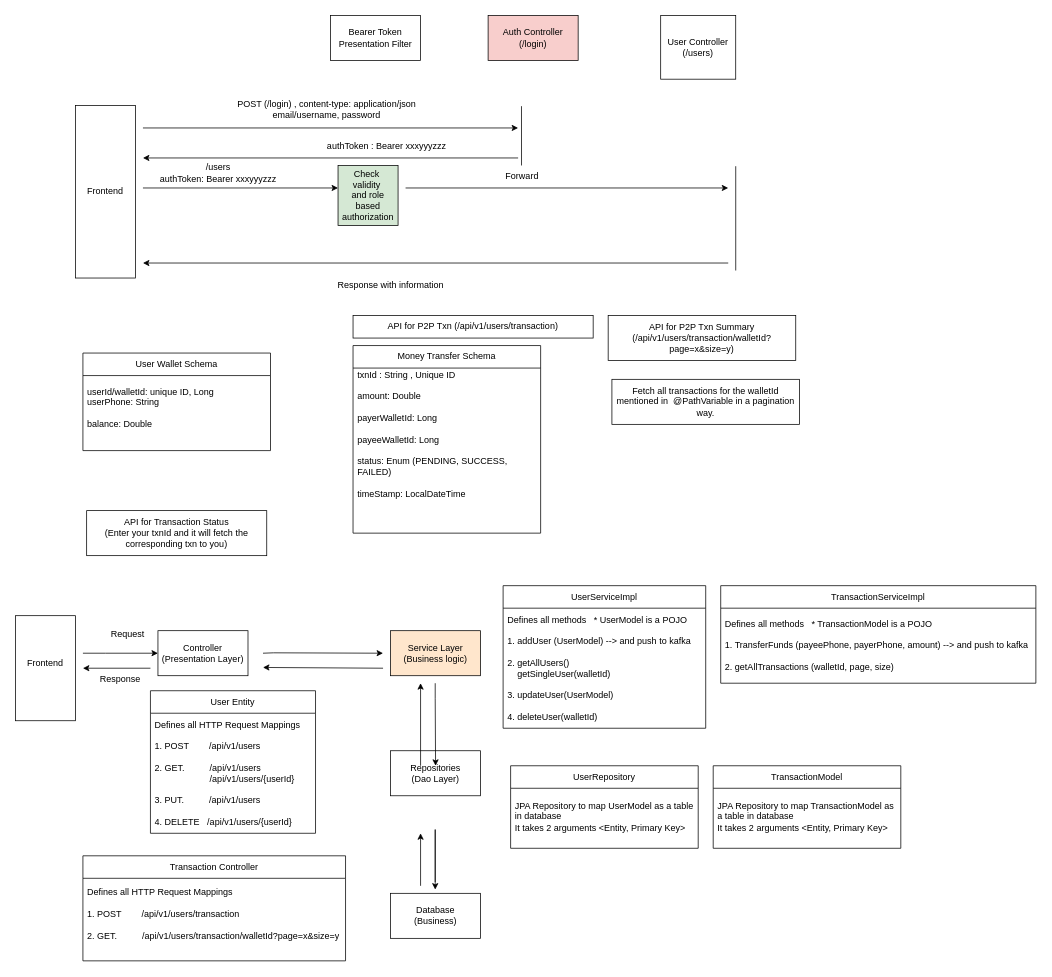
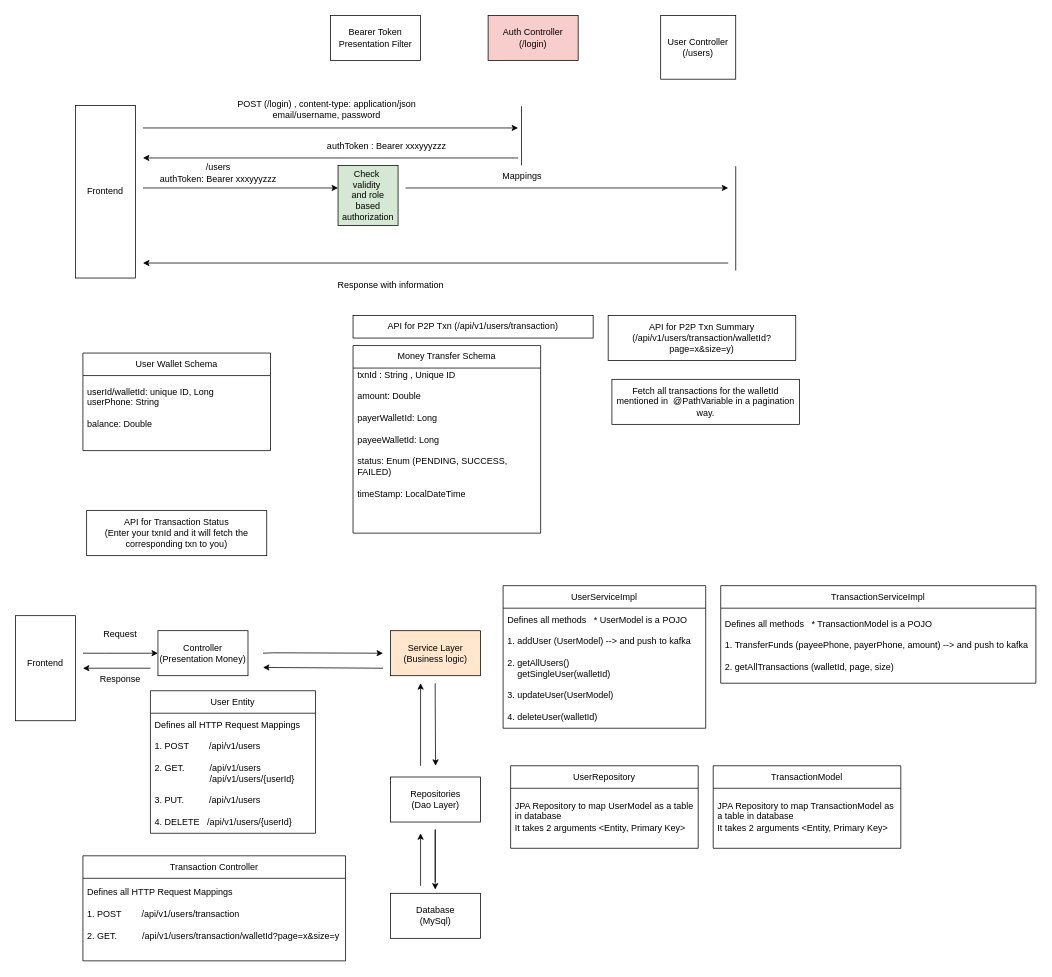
  <mxCell id="0" />
  <mxCell id="1" parent="0" />
  <mxCell id="2" value="User Wallet Schema" style="swimlane;fontStyle=0;childLayout=stackLayout;horizontal=1;startSize=30;horizontalStack=0;resizeParent=1;resizeParentMax=0;resizeLast=0;collapsible=1;marginBottom=0;whiteSpace=wrap;html=1;" vertex="1" parent="1"><mxGeometry x="110" y="470" width="250" height="130" as="geometry" /></mxCell>
  <mxCell id="3" value="userId/walletId: unique ID, Long&lt;div&gt;&lt;div&gt;userPhone: String&lt;/div&gt;&lt;div&gt;&lt;br&gt;&lt;/div&gt;&lt;div&gt;balance: Double&lt;/div&gt;&lt;div&gt;&lt;br&gt;&lt;/div&gt;&lt;/div&gt;" style="text;strokeColor=none;fillColor=none;align=left;verticalAlign=middle;spacingLeft=4;spacingRight=4;overflow=hidden;points=[[0,0.5],[1,0.5]];portConstraint=eastwest;rotatable=0;whiteSpace=wrap;html=1;" vertex="1" parent="2"><mxGeometry y="30" width="250" height="100" as="geometry" /></mxCell>
  <mxCell id="4" value="Money Transfer Schema" style="swimlane;fontStyle=0;childLayout=stackLayout;horizontal=1;startSize=30;horizontalStack=0;resizeParent=1;resizeParentMax=0;resizeLast=0;collapsible=1;marginBottom=0;whiteSpace=wrap;html=1;" vertex="1" parent="1"><mxGeometry x="470" y="460" width="250" height="250" as="geometry" /></mxCell>
  <mxCell id="5" value="txnId : String , Unique ID&lt;div&gt;&lt;br&gt;&lt;/div&gt;&lt;div&gt;amount: Double&lt;br&gt;&lt;div&gt;&lt;br&gt;&lt;/div&gt;&lt;div&gt;payerWalletId: Long&lt;/div&gt;&lt;div&gt;&lt;br&gt;&lt;/div&gt;&lt;div&gt;payeeWalletId: Long&lt;/div&gt;&lt;div&gt;&lt;br&gt;&lt;/div&gt;&lt;div&gt;status: Enum (PENDING, SUCCESS, FAILED)&lt;/div&gt;&lt;div&gt;&lt;br&gt;&lt;/div&gt;&lt;div&gt;timeStamp: LocalDateTime&lt;/div&gt;&lt;div&gt;&lt;br&gt;&lt;/div&gt;&lt;div&gt;&lt;br&gt;&lt;/div&gt;&lt;div&gt;&lt;br&gt;&lt;/div&gt;&lt;/div&gt;" style="text;strokeColor=none;fillColor=none;align=left;verticalAlign=middle;spacingLeft=4;spacingRight=4;overflow=hidden;points=[[0,0.5],[1,0.5]];portConstraint=eastwest;rotatable=0;whiteSpace=wrap;html=1;" vertex="1" parent="4"><mxGeometry y="30" width="250" height="220" as="geometry" /></mxCell>
  <mxCell id="6" value="API for P2P Txn (/api/v1/users/transaction)" style="rounded=0;whiteSpace=wrap;html=1;" vertex="1" parent="1"><mxGeometry x="470" y="420" width="320" height="30" as="geometry" /></mxCell>
  <mxCell id="7" value="API for Transaction Status&lt;div&gt;(Enter your txnId and it will fetch the corresponding txn to you)&lt;/div&gt;" style="rounded=0;whiteSpace=wrap;html=1;" vertex="1" parent="1"><mxGeometry x="115" y="680" width="240" height="60" as="geometry" /></mxCell>
  <mxCell id="8" value="Frontend" style="rounded=0;whiteSpace=wrap;html=1;" vertex="1" parent="1"><mxGeometry x="100" y="140" width="80" height="230" as="geometry" /></mxCell>
  <mxCell id="9" value="" style="endArrow=classic;html=1;rounded=0;" edge="1" parent="1"><mxGeometry width="50" height="50" relative="1" as="geometry"><mxPoint x="190" y="170" as="sourcePoint" /><mxPoint x="690" y="170" as="targetPoint" /></mxGeometry></mxCell>
  <mxCell id="10" value="Bearer Token&lt;br&gt;&lt;div&gt;Presentation Filter&lt;/div&gt;" style="rounded=0;whiteSpace=wrap;html=1;" vertex="1" parent="1"><mxGeometry x="440" y="20" width="120" height="60" as="geometry" /></mxCell>
  <mxCell id="11" value="User Controller&lt;div&gt;(/users)&lt;/div&gt;" style="rounded=0;whiteSpace=wrap;html=1;" vertex="1" parent="1"><mxGeometry x="880" y="20" width="100" height="85" as="geometry" /></mxCell>
  <mxCell id="12" value="Auth Controller&lt;div&gt;(/login)&lt;/div&gt;" style="rounded=0;whiteSpace=wrap;html=1;fillColor=#f8cecc;" vertex="1" parent="1"><mxGeometry x="650" y="20" width="120" height="60" as="geometry" /></mxCell>
  <mxCell id="13" value="POST (/login) , content-type: application/json&lt;div&gt;email/username, password&lt;/div&gt;" style="text;html=1;align=center;verticalAlign=middle;whiteSpace=wrap;rounded=0;" vertex="1" parent="1"><mxGeometry x="270" y="130" width="330" height="30" as="geometry" /></mxCell>
  <mxCell id="14" value="" style="endArrow=classic;html=1;rounded=0;" edge="1" parent="1"><mxGeometry width="50" height="50" relative="1" as="geometry"><mxPoint x="690" y="210" as="sourcePoint" /><mxPoint x="190" y="210" as="targetPoint" /></mxGeometry></mxCell>
  <mxCell id="15" value="authToken : Bearer xxxyyyzzz" style="text;html=1;align=center;verticalAlign=middle;whiteSpace=wrap;rounded=0;" vertex="1" parent="1"><mxGeometry x="415" y="180" width="200" height="30" as="geometry" /></mxCell>
  <mxCell id="16" value="" style="endArrow=classic;html=1;rounded=0;" edge="1" parent="1"><mxGeometry width="50" height="50" relative="1" as="geometry"><mxPoint x="190" y="250" as="sourcePoint" /><mxPoint x="450" y="250" as="targetPoint" /></mxGeometry></mxCell>
  <mxCell id="17" value="/users&lt;div&gt;authToken: Bearer xxxyyyzzz&lt;/div&gt;" style="text;html=1;align=center;verticalAlign=middle;resizable=0;points=[];autosize=1;strokeColor=none;fillColor=none;" vertex="1" parent="1"><mxGeometry x="200" y="210" width="180" height="40" as="geometry" /></mxCell>
  <mxCell id="18" value="Check&amp;nbsp;&lt;div&gt;validity&amp;nbsp;&lt;/div&gt;&lt;div&gt;and role based authorization&lt;/div&gt;" style="rounded=0;whiteSpace=wrap;html=1;fillColor=#d5e8d4;" vertex="1" parent="1"><mxGeometry x="450" y="220" width="80" height="80" as="geometry" /></mxCell>
  <mxCell id="19" value="" style="endArrow=classic;html=1;rounded=0;" edge="1" parent="1"><mxGeometry width="50" height="50" relative="1" as="geometry"><mxPoint x="540" y="250" as="sourcePoint" /><mxPoint x="970" y="250" as="targetPoint" /></mxGeometry></mxCell>
- <mxCell id="20" value="Forward" style="text;html=1;align=center;verticalAlign=middle;resizable=0;points=[];autosize=1;strokeColor=none;fillColor=none;" vertex="1" parent="1"><mxGeometry x="660" y="220" width="70" height="30" as="geometry" /></mxCell>
+ <mxCell id="20" value="Mappings" style="text;html=1;align=center;verticalAlign=middle;resizable=0;points=[];autosize=1;strokeColor=none;fillColor=none;" vertex="1" parent="1"><mxGeometry x="660" y="220" width="70" height="30" as="geometry" /></mxCell>
  <mxCell id="21" value="" style="endArrow=classic;html=1;rounded=0;" edge="1" parent="1"><mxGeometry width="50" height="50" relative="1" as="geometry"><mxPoint x="970" y="350" as="sourcePoint" /><mxPoint x="190" y="350" as="targetPoint" /></mxGeometry></mxCell>
  <mxCell id="22" value="Response with information" style="text;html=1;align=center;verticalAlign=middle;resizable=0;points=[];autosize=1;strokeColor=none;fillColor=none;" vertex="1" parent="1"><mxGeometry x="440" y="365" width="160" height="30" as="geometry" /></mxCell>
  <mxCell id="23" value="" style="endArrow=none;html=1;rounded=0;exitX=0.429;exitY=-0.033;exitDx=0;exitDy=0;exitPerimeter=0;" edge="1" parent="1"><mxGeometry width="50" height="50" relative="1" as="geometry"><mxPoint x="694.53" y="220" as="sourcePoint" /><mxPoint x="694.5" y="140.99" as="targetPoint" /></mxGeometry></mxCell>
  <mxCell id="24" value="" style="endArrow=none;html=1;rounded=0;" edge="1" parent="1"><mxGeometry width="50" height="50" relative="1" as="geometry"><mxPoint x="980" y="360" as="sourcePoint" /><mxPoint x="980" y="220.99" as="targetPoint" /></mxGeometry></mxCell>
  <mxCell id="25" value="API for P2P Txn Summary (/api/v1/users/transaction/walletId?page=x&amp;amp;size=y)" style="rounded=0;whiteSpace=wrap;html=1;" vertex="1" parent="1"><mxGeometry y="420" width="250" height="60" as="geometry" x="810" /></mxCell>
  <mxCell id="26" value="Fetch all transactions for the walletId mentioned in&amp;nbsp; @PathVariable in a pagination way." style="rounded=0;whiteSpace=wrap;html=1;" vertex="1" parent="1"><mxGeometry x="815" y="505" width="250" height="60" as="geometry" /></mxCell>
  <mxCell id="27" value="Frontend&lt;div&gt;&lt;br&gt;&lt;/div&gt;" style="rounded=0;whiteSpace=wrap;html=1;" vertex="1" parent="1"><mxGeometry x="20" y="820" width="80" height="140" as="geometry" /></mxCell>
  <mxCell id="28" value="" style="endArrow=classic;html=1;rounded=0;" edge="1" parent="1"><mxGeometry width="50" height="50" relative="1" as="geometry"><mxPoint x="110" y="870" as="sourcePoint" /><mxPoint x="210" y="870" as="targetPoint" /><Array as="points"><mxPoint x="140" y="870" /></Array></mxGeometry></mxCell>
- <mxCell id="29" value="Controller&lt;div&gt;(Presentation Layer)&lt;/div&gt;" style="rounded=0;whiteSpace=wrap;html=1;" vertex="1" parent="1"><mxGeometry x="210" y="840" width="120" height="60" as="geometry" /></mxCell>
+ <mxCell id="29" value="Controller&lt;div&gt;(Presentation Money)&lt;/div&gt;" style="rounded=0;whiteSpace=wrap;html=1;" vertex="1" parent="1"><mxGeometry x="210" y="840" width="120" height="60" as="geometry" /></mxCell>
  <mxCell id="30" value="Service Layer&lt;div&gt;(Business logic)&lt;/div&gt;" style="rounded=0;whiteSpace=wrap;html=1;fillColor=#ffe6cc;" vertex="1" parent="1"><mxGeometry x="520" y="840" width="120" height="60" as="geometry" /></mxCell>
  <mxCell id="31" value="" style="endArrow=classic;html=1;rounded=0;" edge="1" parent="1"><mxGeometry width="50" height="50" relative="1" as="geometry"><mxPoint x="350" y="870" as="sourcePoint" /><mxPoint x="510" y="870" as="targetPoint" /><Array as="points"><mxPoint x="364" y="869.5" /></Array></mxGeometry></mxCell>
- <mxCell id="32" value="Repositories&lt;div&gt;(Dao Layer)&lt;/div&gt;" style="rounded=0;whiteSpace=wrap;html=1;" vertex="1" parent="1"><mxGeometry x="520" y="1000" width="120" height="60" as="geometry" /></mxCell>
+ <mxCell id="32" value="Repositories&lt;div&gt;(Dao Layer)&lt;/div&gt;" style="rounded=0;whiteSpace=wrap;html=1;" vertex="1" parent="1"><mxGeometry x="520" y="1035" width="120" height="60" as="geometry" /></mxCell>
  <mxCell id="33" value="" style="endArrow=classic;html=1;rounded=0;" edge="1" parent="1"><mxGeometry width="50" height="50" relative="1" as="geometry"><mxPoint x="579.5" y="910" as="sourcePoint" /><mxPoint x="580" y="1020" as="targetPoint" /><Array as="points"><mxPoint x="579.5" y="930" /></Array></mxGeometry></mxCell>
  <mxCell id="34" value="" style="endArrow=classic;html=1;rounded=0;" edge="1" parent="1"><mxGeometry width="50" height="50" relative="1" as="geometry"><mxPoint x="579.5" y="1175" as="sourcePoint" /><mxPoint x="579.5" y="1185" as="targetPoint" /><Array as="points"><mxPoint x="579.5" y="1105" /></Array></mxGeometry></mxCell>
  <mxCell id="35" value="User Entity" style="swimlane;fontStyle=0;childLayout=stackLayout;horizontal=1;startSize=30;horizontalStack=0;resizeParent=1;resizeParentMax=0;resizeLast=0;collapsible=1;marginBottom=0;whiteSpace=wrap;html=1;" vertex="1" parent="1"><mxGeometry x="200" y="920" width="220" height="190" as="geometry" /></mxCell>
  <mxCell id="36" value="Defines all HTTP Request Mappings&lt;div&gt;&lt;br&gt;&lt;div&gt;1. POST&amp;nbsp; &amp;nbsp; &amp;nbsp; &amp;nbsp; /api/v1/users&lt;/div&gt;&lt;div&gt;&lt;br&gt;&lt;/div&gt;&lt;div&gt;2. GET.&amp;nbsp; &amp;nbsp; &amp;nbsp; &amp;nbsp; &amp;nbsp; /api/v1/users&lt;/div&gt;&lt;div&gt;&amp;nbsp; &amp;nbsp; &amp;nbsp; &amp;nbsp; &amp;nbsp; &amp;nbsp; &amp;nbsp; &amp;nbsp; &amp;nbsp; &amp;nbsp; &amp;nbsp; /api/v1/users/{userId}&lt;/div&gt;&lt;div&gt;&lt;br&gt;&lt;/div&gt;&lt;div&gt;3. PUT.&amp;nbsp; &amp;nbsp; &amp;nbsp; &amp;nbsp; &amp;nbsp; /api/v1/users&lt;/div&gt;&lt;div&gt;&lt;br&gt;&lt;/div&gt;&lt;div&gt;4. DELETE&amp;nbsp; &amp;nbsp;/api/v1/users/{userId}&lt;/div&gt;&lt;/div&gt;" style="text;strokeColor=none;fillColor=none;align=left;verticalAlign=middle;spacingLeft=4;spacingRight=4;overflow=hidden;points=[[0,0.5],[1,0.5]];portConstraint=eastwest;rotatable=0;whiteSpace=wrap;html=1;" vertex="1" parent="35"><mxGeometry y="30" width="220" height="160" as="geometry" /></mxCell>
  <mxCell id="37" value="UserServiceImpl" style="swimlane;fontStyle=0;childLayout=stackLayout;horizontal=1;startSize=30;horizontalStack=0;resizeParent=1;resizeParentMax=0;resizeLast=0;collapsible=1;marginBottom=0;whiteSpace=wrap;html=1;" vertex="1" parent="1"><mxGeometry x="670" y="780" width="270" height="190" as="geometry" /></mxCell>
  <mxCell id="38" value="Defines all methods&amp;nbsp; &amp;nbsp;&lt;span style=&quot;background-color: transparent; color: light-dark(rgb(0, 0, 0), rgb(255, 255, 255));&quot;&gt;* UserModel is a POJO&lt;/span&gt;&lt;div&gt;&lt;br&gt;&lt;div&gt;1. addUser (UserModel) --&amp;gt; and push to kafka&amp;nbsp; &amp;nbsp; &amp;nbsp; &amp;nbsp;&lt;/div&gt;&lt;div&gt;2. getAllUsers()&amp;nbsp; &amp;nbsp; &amp;nbsp; &amp;nbsp; &amp;nbsp;&amp;nbsp;&lt;/div&gt;&lt;div&gt;&amp;nbsp; &amp;nbsp; getSingleUser(walletId)&lt;/div&gt;&lt;div&gt;&lt;br&gt;&lt;/div&gt;&lt;div&gt;3. updateUser(UserModel)&amp;nbsp; &amp;nbsp; &amp;nbsp; &amp;nbsp; &amp;nbsp;&amp;nbsp;&lt;/div&gt;&lt;div&gt;&lt;br&gt;&lt;/div&gt;&lt;div&gt;4. deleteUser(walletId)&amp;nbsp;&lt;/div&gt;&lt;/div&gt;" style="text;strokeColor=none;fillColor=none;align=left;verticalAlign=middle;spacingLeft=4;spacingRight=4;overflow=hidden;points=[[0,0.5],[1,0.5]];portConstraint=eastwest;rotatable=0;whiteSpace=wrap;html=1;" vertex="1" parent="37"><mxGeometry y="30" width="270" height="160" as="geometry" /></mxCell>
  <mxCell id="39" value="UserRepository" style="swimlane;fontStyle=0;childLayout=stackLayout;horizontal=1;startSize=30;horizontalStack=0;resizeParent=1;resizeParentMax=0;resizeLast=0;collapsible=1;marginBottom=0;whiteSpace=wrap;html=1;" vertex="1" parent="1"><mxGeometry x="680" y="1020" width="250" height="110" as="geometry" /></mxCell>
  <mxCell id="40" value="&lt;div&gt;&lt;br&gt;&lt;/div&gt;&lt;div&gt;JPA Repository to map UserModel as a table in database&lt;/div&gt;&lt;div&gt;It takes 2 arguments &amp;lt;Entity, Primary Key&amp;gt;&lt;/div&gt;&lt;div&gt;&lt;div&gt;&lt;br&gt;&lt;/div&gt;&lt;div&gt;&lt;br&gt;&lt;/div&gt;&lt;/div&gt;" style="text;strokeColor=none;fillColor=none;align=left;verticalAlign=middle;spacingLeft=4;spacingRight=4;overflow=hidden;points=[[0,0.5],[1,0.5]];portConstraint=eastwest;rotatable=0;whiteSpace=wrap;html=1;" vertex="1" parent="39"><mxGeometry y="30" width="250" height="80" as="geometry" /></mxCell>
- <mxCell id="41" value="Request" style="text;html=1;align=center;verticalAlign=middle;whiteSpace=wrap;rounded=0;" vertex="1" parent="1"><mxGeometry x="140" y="830" width="60" height="30" as="geometry" /></mxCell>
+ <mxCell id="41" value="Request" style="text;html=1;align=center;verticalAlign=middle;whiteSpace=wrap;rounded=0;" vertex="1" parent="1"><mxGeometry x="130" y="830" width="60" height="30" as="geometry" /></mxCell>
  <mxCell id="42" value="" style="endArrow=classic;html=1;rounded=0;" edge="1" parent="1"><mxGeometry width="50" height="50" relative="1" as="geometry"><mxPoint x="200" y="890" as="sourcePoint" /><mxPoint x="110" y="890" as="targetPoint" /></mxGeometry></mxCell>
  <mxCell id="43" value="Response" style="text;html=1;align=center;verticalAlign=middle;whiteSpace=wrap;rounded=0;" vertex="1" parent="1"><mxGeometry x="130" y="890" width="60" height="30" as="geometry" /></mxCell>
  <mxCell id="44" value="" style="endArrow=classic;html=1;rounded=0;" edge="1" parent="1"><mxGeometry width="50" height="50" relative="1" as="geometry"><mxPoint x="560" y="1180" as="sourcePoint" /><mxPoint x="560" y="1110" as="targetPoint" /></mxGeometry></mxCell>
  <mxCell id="45" value="" style="endArrow=classic;html=1;rounded=0;" edge="1" parent="1"><mxGeometry width="50" height="50" relative="1" as="geometry"><mxPoint x="560" y="1020" as="sourcePoint" /><mxPoint x="560" y="910" as="targetPoint" /></mxGeometry></mxCell>
  <mxCell id="46" value="" style="endArrow=classic;html=1;rounded=0;" edge="1" parent="1"><mxGeometry width="50" height="50" relative="1" as="geometry"><mxPoint x="510" y="890" as="sourcePoint" /><mxPoint x="350" y="889" as="targetPoint" /></mxGeometry></mxCell>
- <mxCell id="47" value="Database&lt;div&gt;(Business)&lt;/div&gt;" style="rounded=0;whiteSpace=wrap;html=1;" vertex="1" parent="1"><mxGeometry x="520" y="1190" width="120" height="60" as="geometry" /></mxCell>
+ <mxCell id="47" value="Database&lt;div&gt;(MySql)&lt;/div&gt;" style="rounded=0;whiteSpace=wrap;html=1;" vertex="1" parent="1"><mxGeometry x="520" y="1190" width="120" height="60" as="geometry" /></mxCell>
  <mxCell id="48" value="Transaction Controller" style="swimlane;fontStyle=0;childLayout=stackLayout;horizontal=1;startSize=30;horizontalStack=0;resizeParent=1;resizeParentMax=0;resizeLast=0;collapsible=1;marginBottom=0;whiteSpace=wrap;html=1;" vertex="1" parent="1"><mxGeometry x="110" y="1140" width="350" height="140" as="geometry" /></mxCell>
  <mxCell id="49" value="Defines all HTTP Request Mappings&lt;div&gt;&lt;br&gt;&lt;div&gt;1. POST&amp;nbsp; &amp;nbsp; &amp;nbsp; &amp;nbsp; /api/v1/users/transaction&lt;/div&gt;&lt;div&gt;&lt;br&gt;&lt;/div&gt;&lt;div&gt;2. GET.&amp;nbsp; &amp;nbsp; &amp;nbsp; &amp;nbsp; &amp;nbsp; /api/v1/users/transaction/walletId?page=x&amp;amp;size=y&lt;/div&gt;&lt;div&gt;&amp;nbsp; &amp;nbsp; &amp;nbsp; &amp;nbsp; &amp;nbsp; &amp;nbsp; &amp;nbsp; &amp;nbsp; &amp;nbsp; &amp;nbsp; &amp;nbsp;&amp;nbsp;&lt;/div&gt;&lt;/div&gt;" style="text;strokeColor=none;fillColor=none;align=left;verticalAlign=middle;spacingLeft=4;spacingRight=4;overflow=hidden;points=[[0,0.5],[1,0.5]];portConstraint=eastwest;rotatable=0;whiteSpace=wrap;html=1;" vertex="1" parent="48"><mxGeometry y="30" width="350" height="110" as="geometry" /></mxCell>
  <mxCell id="50" value="TransactionServiceImpl" style="swimlane;fontStyle=0;childLayout=stackLayout;horizontal=1;startSize=30;horizontalStack=0;resizeParent=1;resizeParentMax=0;resizeLast=0;collapsible=1;marginBottom=0;whiteSpace=wrap;html=1;" vertex="1" parent="1"><mxGeometry x="960" y="780" width="420" height="130" as="geometry" /></mxCell>
  <mxCell id="51" value="Defines all methods&amp;nbsp; &amp;nbsp;&lt;span style=&quot;background-color: transparent; color: light-dark(rgb(0, 0, 0), rgb(255, 255, 255));&quot;&gt;* TransactionModel is a POJO&lt;/span&gt;&lt;div&gt;&lt;br&gt;&lt;div&gt;1. TransferFunds (payeePhone, payerPhone, amount) --&amp;gt; and push to kafka&amp;nbsp; &amp;nbsp; &amp;nbsp;&amp;nbsp;&lt;/div&gt;&lt;div&gt;2. getAllTransactions (walletId, page, size)&lt;/div&gt;&lt;/div&gt;" style="text;strokeColor=none;fillColor=none;align=left;verticalAlign=middle;spacingLeft=4;spacingRight=4;overflow=hidden;points=[[0,0.5],[1,0.5]];portConstraint=eastwest;rotatable=0;whiteSpace=wrap;html=1;" vertex="1" parent="50"><mxGeometry y="30" width="420" height="100" as="geometry" /></mxCell>
  <mxCell id="52" value="TransactionModel" style="swimlane;fontStyle=0;childLayout=stackLayout;horizontal=1;startSize=30;horizontalStack=0;resizeParent=1;resizeParentMax=0;resizeLast=0;collapsible=1;marginBottom=0;whiteSpace=wrap;html=1;" vertex="1" parent="1"><mxGeometry x="950" y="1020" width="250" height="110" as="geometry" /></mxCell>
  <mxCell id="53" value="&lt;div&gt;&lt;br&gt;&lt;/div&gt;&lt;div&gt;JPA Repository to map TransactionModel as a table in database&lt;/div&gt;&lt;div&gt;It takes 2 arguments &amp;lt;Entity, Primary Key&amp;gt;&lt;/div&gt;&lt;div&gt;&lt;div&gt;&lt;br&gt;&lt;/div&gt;&lt;div&gt;&lt;br&gt;&lt;/div&gt;&lt;/div&gt;" style="text;strokeColor=none;fillColor=none;align=left;verticalAlign=middle;spacingLeft=4;spacingRight=4;overflow=hidden;points=[[0,0.5],[1,0.5]];portConstraint=eastwest;rotatable=0;whiteSpace=wrap;html=1;" vertex="1" parent="52"><mxGeometry y="30" width="250" height="80" as="geometry" /></mxCell>
